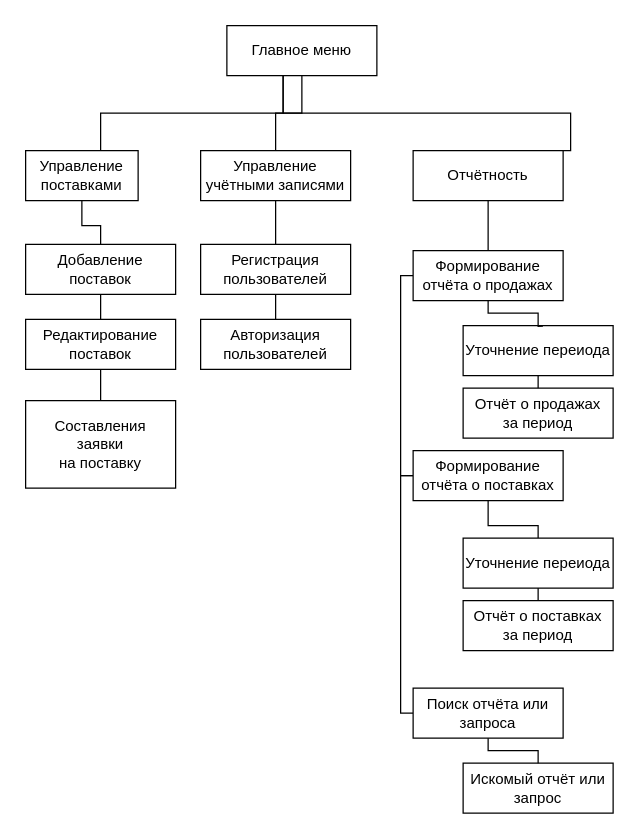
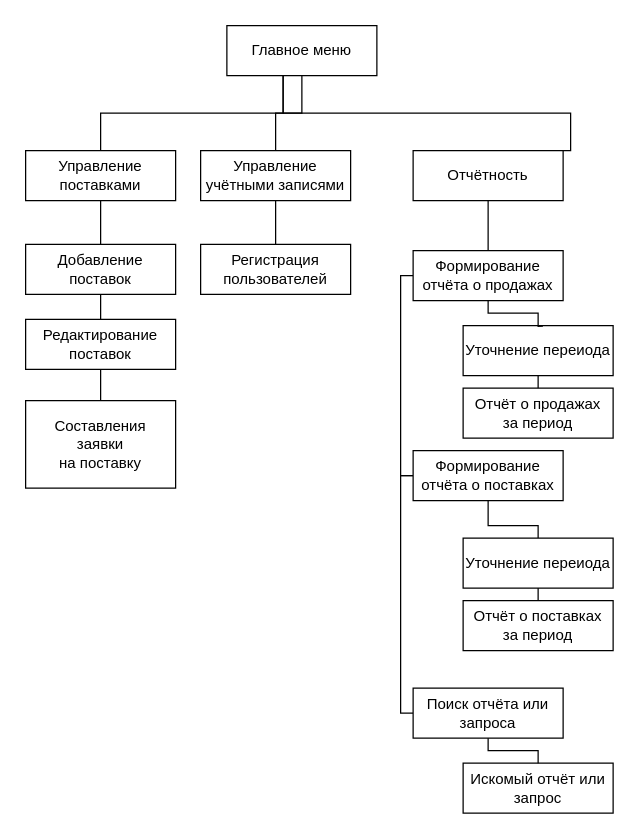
  <mxCell id="0" />
  <mxCell id="1" parent="0" />
  <mxCell id="2" style="edgeStyle=orthogonalEdgeStyle;rounded=0;orthogonalLoop=1;jettySize=auto;html=1;entryX=0.5;entryY=0;entryDx=0;entryDy=0;endArrow=none;endFill=0;" parent="1" source="5" target="7" edge="1"><mxGeometry relative="1" as="geometry"><Array as="points"><mxPoint x="226" y="90" /><mxPoint x="80" y="90" /></Array></mxGeometry></mxCell>
  <mxCell id="3" style="edgeStyle=orthogonalEdgeStyle;rounded=0;orthogonalLoop=1;jettySize=auto;html=1;entryX=0.5;entryY=0;entryDx=0;entryDy=0;endArrow=none;endFill=0;" parent="1" source="5" target="9" edge="1"><mxGeometry relative="1" as="geometry"><Array as="points"><mxPoint x="226" y="90" /><mxPoint x="456" y="90" /></Array></mxGeometry></mxCell>
  <mxCell id="4" style="edgeStyle=orthogonalEdgeStyle;rounded=0;orthogonalLoop=1;jettySize=auto;html=1;endArrow=none;endFill=0;" edge="1" parent="1" source="5" target="27"><mxGeometry relative="1" as="geometry" /></mxCell>
  <mxCell id="5" value="Главное меню" style="rounded=0;whiteSpace=wrap;html=1;" parent="1" vertex="1"><mxGeometry x="181" y="20" width="120" height="40" as="geometry" /></mxCell>
  <mxCell id="6" style="edgeStyle=orthogonalEdgeStyle;rounded=0;orthogonalLoop=1;jettySize=auto;html=1;endArrow=none;endFill=0;" parent="1" source="7" target="23" edge="1"><mxGeometry relative="1" as="geometry" /></mxCell>
- <mxCell id="7" value="Управление поставками" style="rounded=0;whiteSpace=wrap;html=1;" parent="1" vertex="1"><mxGeometry x="20" y="120" width="90" height="40" as="geometry" /></mxCell>
+ <mxCell id="7" value="Управление поставками" style="rounded=0;whiteSpace=wrap;html=1;" parent="1" vertex="1"><mxGeometry x="20" y="120" width="120" height="40" as="geometry" /></mxCell>
  <mxCell id="8" style="edgeStyle=orthogonalEdgeStyle;rounded=0;orthogonalLoop=1;jettySize=auto;html=1;entryX=0.5;entryY=0;entryDx=0;entryDy=0;endArrow=none;endFill=0;" parent="1" source="9" target="11" edge="1"><mxGeometry relative="1" as="geometry" /></mxCell>
  <mxCell id="9" value="Отчётность" style="rounded=0;whiteSpace=wrap;html=1;" parent="1" vertex="1"><mxGeometry x="330" y="120" width="120" height="40" as="geometry" /></mxCell>
  <mxCell id="10" style="edgeStyle=orthogonalEdgeStyle;rounded=0;orthogonalLoop=1;jettySize=auto;html=1;entryX=0;entryY=0.5;entryDx=0;entryDy=0;endArrow=none;endFill=0;" parent="1" source="11" target="14" edge="1"><mxGeometry relative="1" as="geometry"><Array as="points"><mxPoint x="320" y="220" /><mxPoint x="320" y="380" /></Array></mxGeometry></mxCell>
  <mxCell id="11" value="Формирование отчёта о продажах" style="rounded=0;whiteSpace=wrap;html=1;" parent="1" vertex="1"><mxGeometry x="330" y="200" width="120" height="40" as="geometry" /></mxCell>
  <mxCell id="12" style="edgeStyle=orthogonalEdgeStyle;rounded=0;orthogonalLoop=1;jettySize=auto;html=1;entryX=0.5;entryY=0;entryDx=0;entryDy=0;endArrow=none;endFill=0;" parent="1" source="14" target="16" edge="1"><mxGeometry relative="1" as="geometry" /></mxCell>
  <mxCell id="13" style="edgeStyle=orthogonalEdgeStyle;rounded=0;orthogonalLoop=1;jettySize=auto;html=1;entryX=0;entryY=0.5;entryDx=0;entryDy=0;endArrow=none;endFill=0;" edge="1" parent="1" source="14" target="32"><mxGeometry relative="1" as="geometry"><Array as="points"><mxPoint x="320" y="380" /><mxPoint x="320" y="570" /></Array></mxGeometry></mxCell>
  <mxCell id="14" value="Формирование отчёта о поставках" style="rounded=0;whiteSpace=wrap;html=1;" parent="1" vertex="1"><mxGeometry x="330" y="360" width="120" height="40" as="geometry" /></mxCell>
  <mxCell id="15" style="edgeStyle=orthogonalEdgeStyle;rounded=0;orthogonalLoop=1;jettySize=auto;html=1;entryX=0.5;entryY=0;entryDx=0;entryDy=0;endArrow=none;endFill=0;" parent="1" source="16" target="17" edge="1"><mxGeometry relative="1" as="geometry" /></mxCell>
  <mxCell id="16" value="Уточнение переиода" style="rounded=0;whiteSpace=wrap;html=1;" parent="1" vertex="1"><mxGeometry x="370" y="430" width="120" height="40" as="geometry" /></mxCell>
  <mxCell id="17" value="Отчёт о поставках&lt;br&gt;за период" style="rounded=0;whiteSpace=wrap;html=1;" parent="1" vertex="1"><mxGeometry x="370" y="480" width="120" height="40" as="geometry" /></mxCell>
  <mxCell id="18" style="edgeStyle=orthogonalEdgeStyle;rounded=0;orthogonalLoop=1;jettySize=auto;html=1;entryX=0.5;entryY=0;entryDx=0;entryDy=0;endArrow=none;endFill=0;" parent="1" source="19" target="20" edge="1"><mxGeometry relative="1" as="geometry" /></mxCell>
  <mxCell id="19" value="Уточнение переиода" style="rounded=0;whiteSpace=wrap;html=1;" parent="1" vertex="1"><mxGeometry x="370" y="260" width="120" height="40" as="geometry" /></mxCell>
  <mxCell id="20" value="Отчёт о продажах &lt;br&gt;за период" style="rounded=0;whiteSpace=wrap;html=1;" parent="1" vertex="1"><mxGeometry x="370" y="310" width="120" height="40" as="geometry" /></mxCell>
  <mxCell id="21" style="edgeStyle=orthogonalEdgeStyle;rounded=0;orthogonalLoop=1;jettySize=auto;html=1;entryX=0.532;entryY=0.012;entryDx=0;entryDy=0;entryPerimeter=0;endArrow=none;endFill=0;" parent="1" source="11" target="19" edge="1"><mxGeometry relative="1" as="geometry"><Array as="points"><mxPoint x="390" y="250" /><mxPoint x="430" y="250" /><mxPoint x="430" y="261" /></Array></mxGeometry></mxCell>
  <mxCell id="22" style="edgeStyle=orthogonalEdgeStyle;rounded=0;orthogonalLoop=1;jettySize=auto;html=1;entryX=0;entryY=0.5;entryDx=0;entryDy=0;endArrow=none;endFill=0;" parent="1" source="23" target="25" edge="1"><mxGeometry relative="1" as="geometry"><Array as="points"><mxPoint x="80" y="260" /></Array></mxGeometry></mxCell>
  <mxCell id="23" value="Добавление поставок" style="rounded=0;whiteSpace=wrap;html=1;" parent="1" vertex="1"><mxGeometry x="20" y="195" width="120" height="40" as="geometry" /></mxCell>
  <mxCell id="24" style="edgeStyle=orthogonalEdgeStyle;rounded=0;orthogonalLoop=1;jettySize=auto;html=1;endArrow=none;endFill=0;" edge="1" parent="1" source="25" target="31"><mxGeometry relative="1" as="geometry" /></mxCell>
  <mxCell id="25" value="Редактирование&lt;br&gt;поставок" style="rounded=0;whiteSpace=wrap;html=1;" parent="1" vertex="1"><mxGeometry x="20" y="255" width="120" height="40" as="geometry" /></mxCell>
  <mxCell id="26" style="edgeStyle=orthogonalEdgeStyle;rounded=0;orthogonalLoop=1;jettySize=auto;html=1;entryX=0.5;entryY=0;entryDx=0;entryDy=0;endArrow=none;endFill=0;" edge="1" parent="1" source="27" target="29"><mxGeometry relative="1" as="geometry" /></mxCell>
  <mxCell id="27" value="Управление учётными записями" style="rounded=0;whiteSpace=wrap;html=1;" vertex="1" parent="1"><mxGeometry x="160" y="120" width="120" height="40" as="geometry" /></mxCell>
- <mxCell id="28" style="edgeStyle=orthogonalEdgeStyle;rounded=0;orthogonalLoop=1;jettySize=auto;html=1;endArrow=none;endFill=0;" edge="1" parent="1" source="29" target="30"><mxGeometry relative="1" as="geometry" /></mxCell>
  <mxCell id="29" value="Регистрация пользователей" style="rounded=0;whiteSpace=wrap;html=1;" vertex="1" parent="1"><mxGeometry x="160" y="195" width="120" height="40" as="geometry" /></mxCell>
- <mxCell id="30" value="Авторизация пользователей" style="rounded=0;whiteSpace=wrap;html=1;" vertex="1" parent="1"><mxGeometry x="160" y="255" width="120" height="40" as="geometry" /></mxCell>
  <mxCell id="31" value="Составления &lt;br&gt;заявки &lt;br&gt;на поставку" style="rounded=0;whiteSpace=wrap;html=1;" vertex="1" parent="1"><mxGeometry x="20" y="320" width="120" height="70" as="geometry" /></mxCell>
  <mxCell id="32" value="Поиск отчёта или запроса" style="rounded=0;whiteSpace=wrap;html=1;" vertex="1" parent="1"><mxGeometry x="330" y="550" width="120" height="40" as="geometry" /></mxCell>
  <mxCell id="33" value="Искомый отчёт или запрос" style="rounded=0;whiteSpace=wrap;html=1;" vertex="1" parent="1"><mxGeometry x="370" y="610" width="120" height="40" as="geometry" /></mxCell>
  <mxCell id="34" style="edgeStyle=orthogonalEdgeStyle;rounded=0;orthogonalLoop=1;jettySize=auto;html=1;endArrow=none;endFill=0;" edge="1" parent="1" source="32"><mxGeometry relative="1" as="geometry"><mxPoint x="390" y="600" as="sourcePoint" /><mxPoint x="430" y="610" as="targetPoint" /><Array as="points"><mxPoint x="390" y="600" /><mxPoint x="430" y="600" /></Array></mxGeometry></mxCell>
